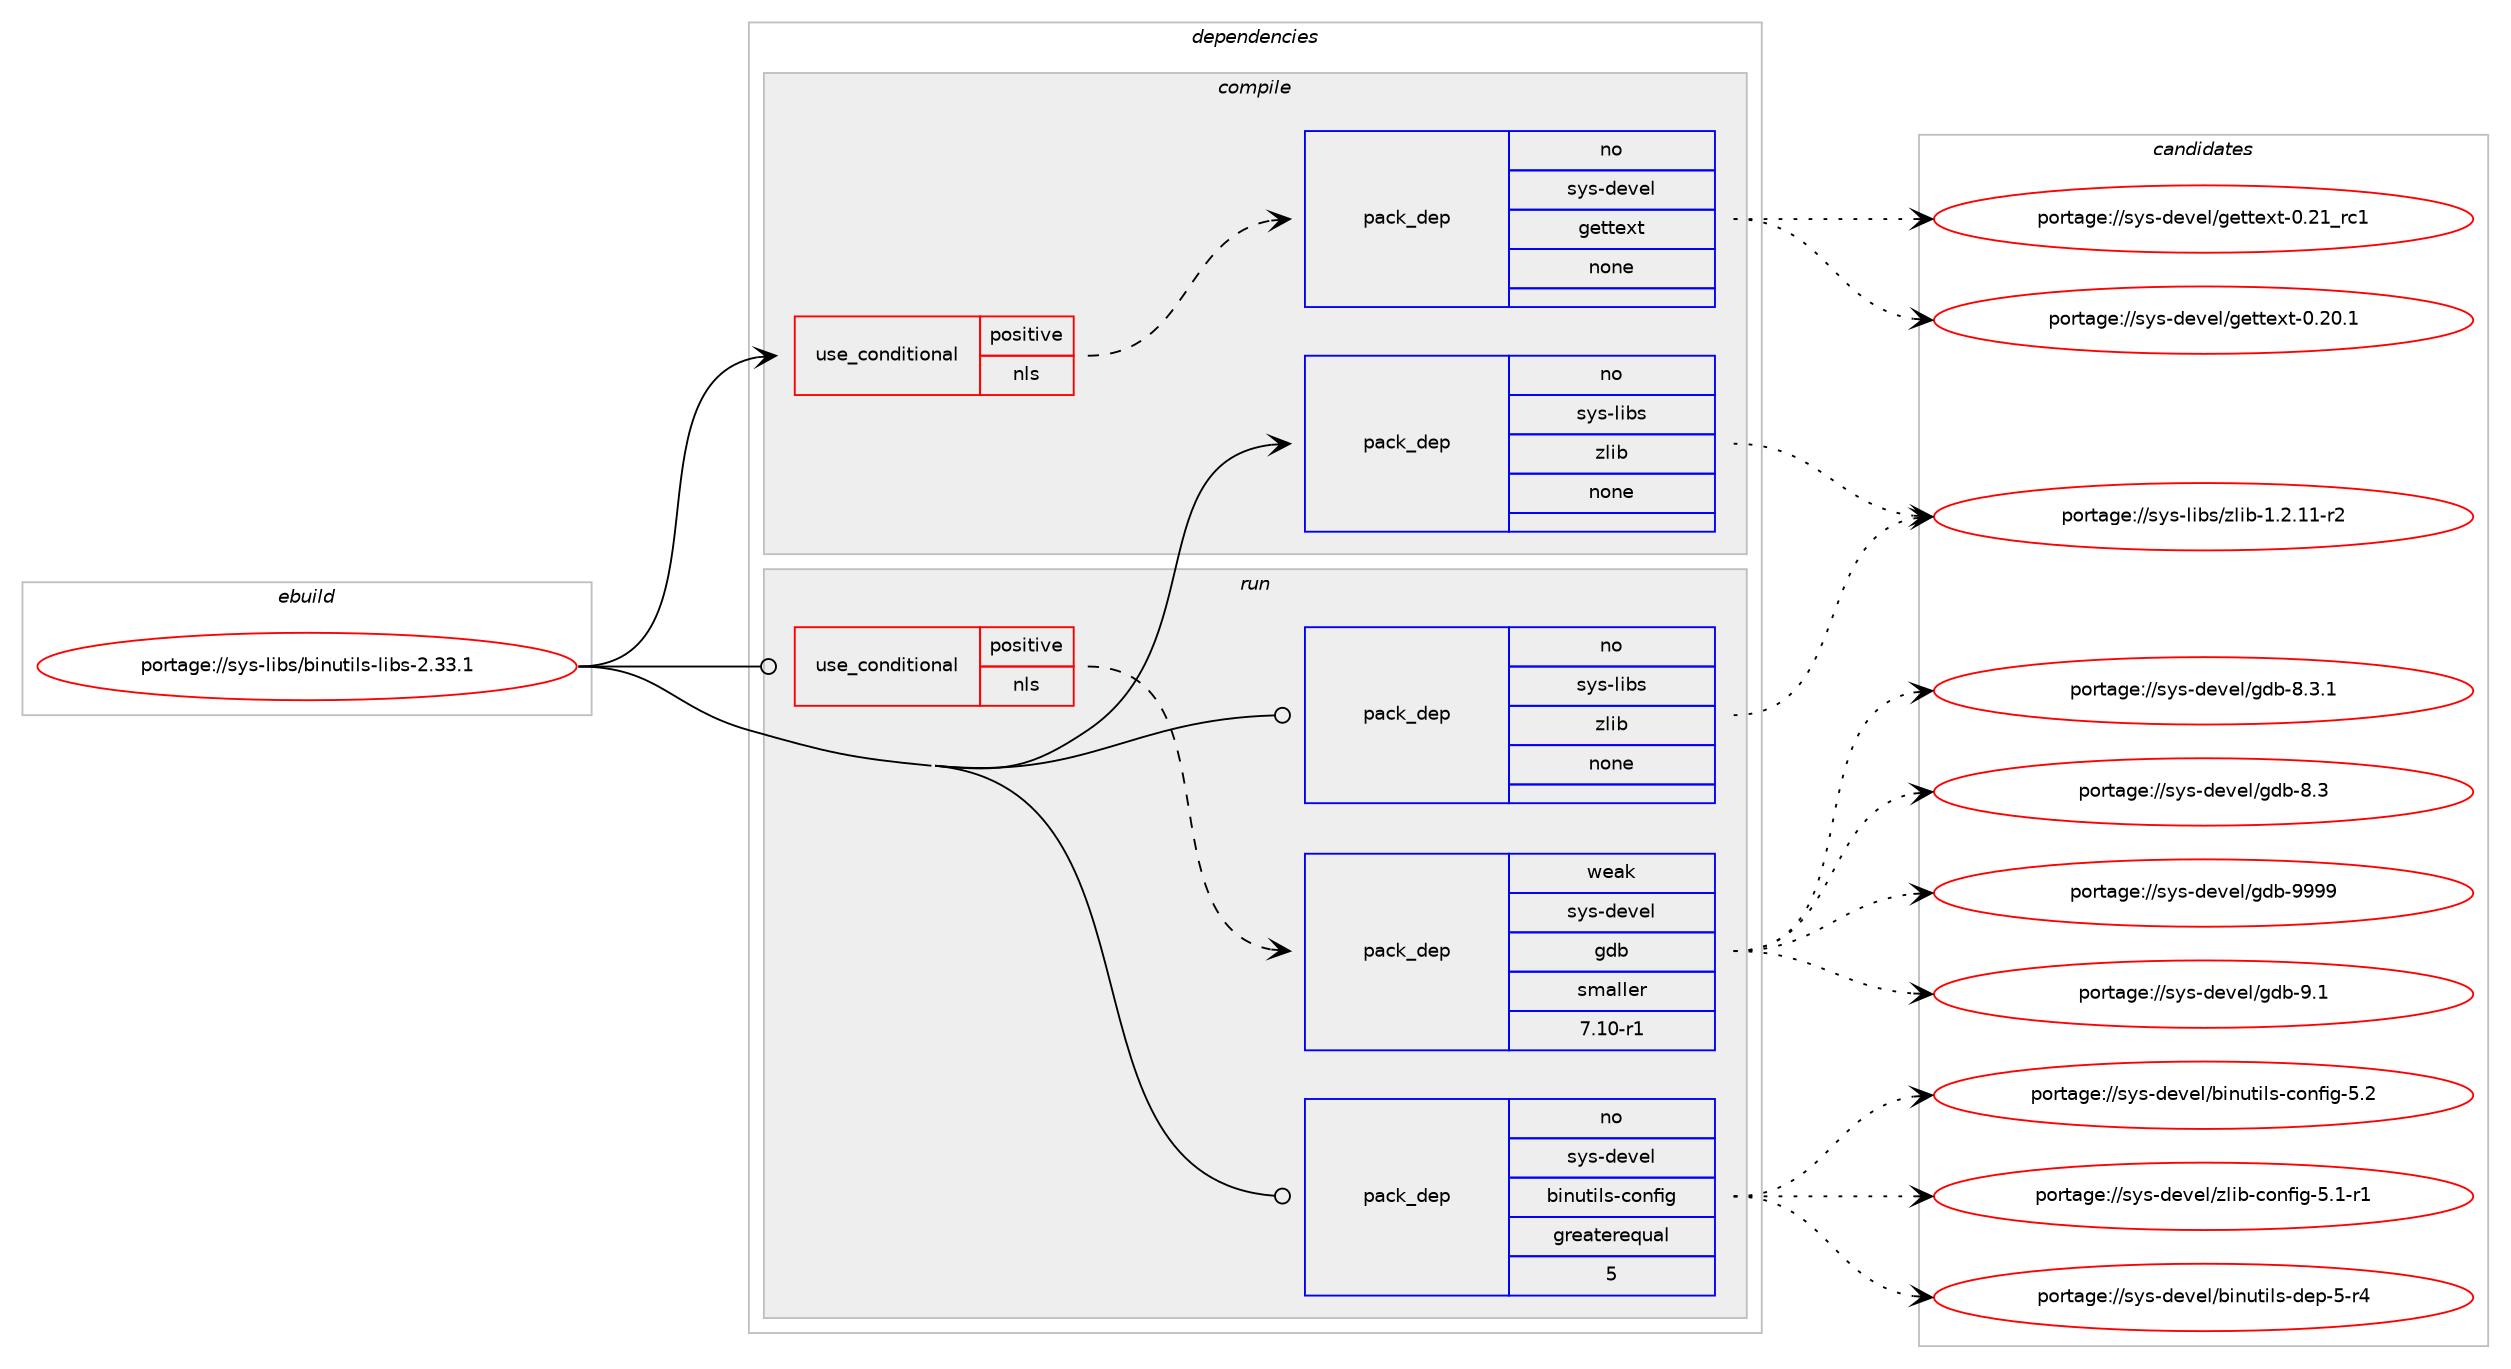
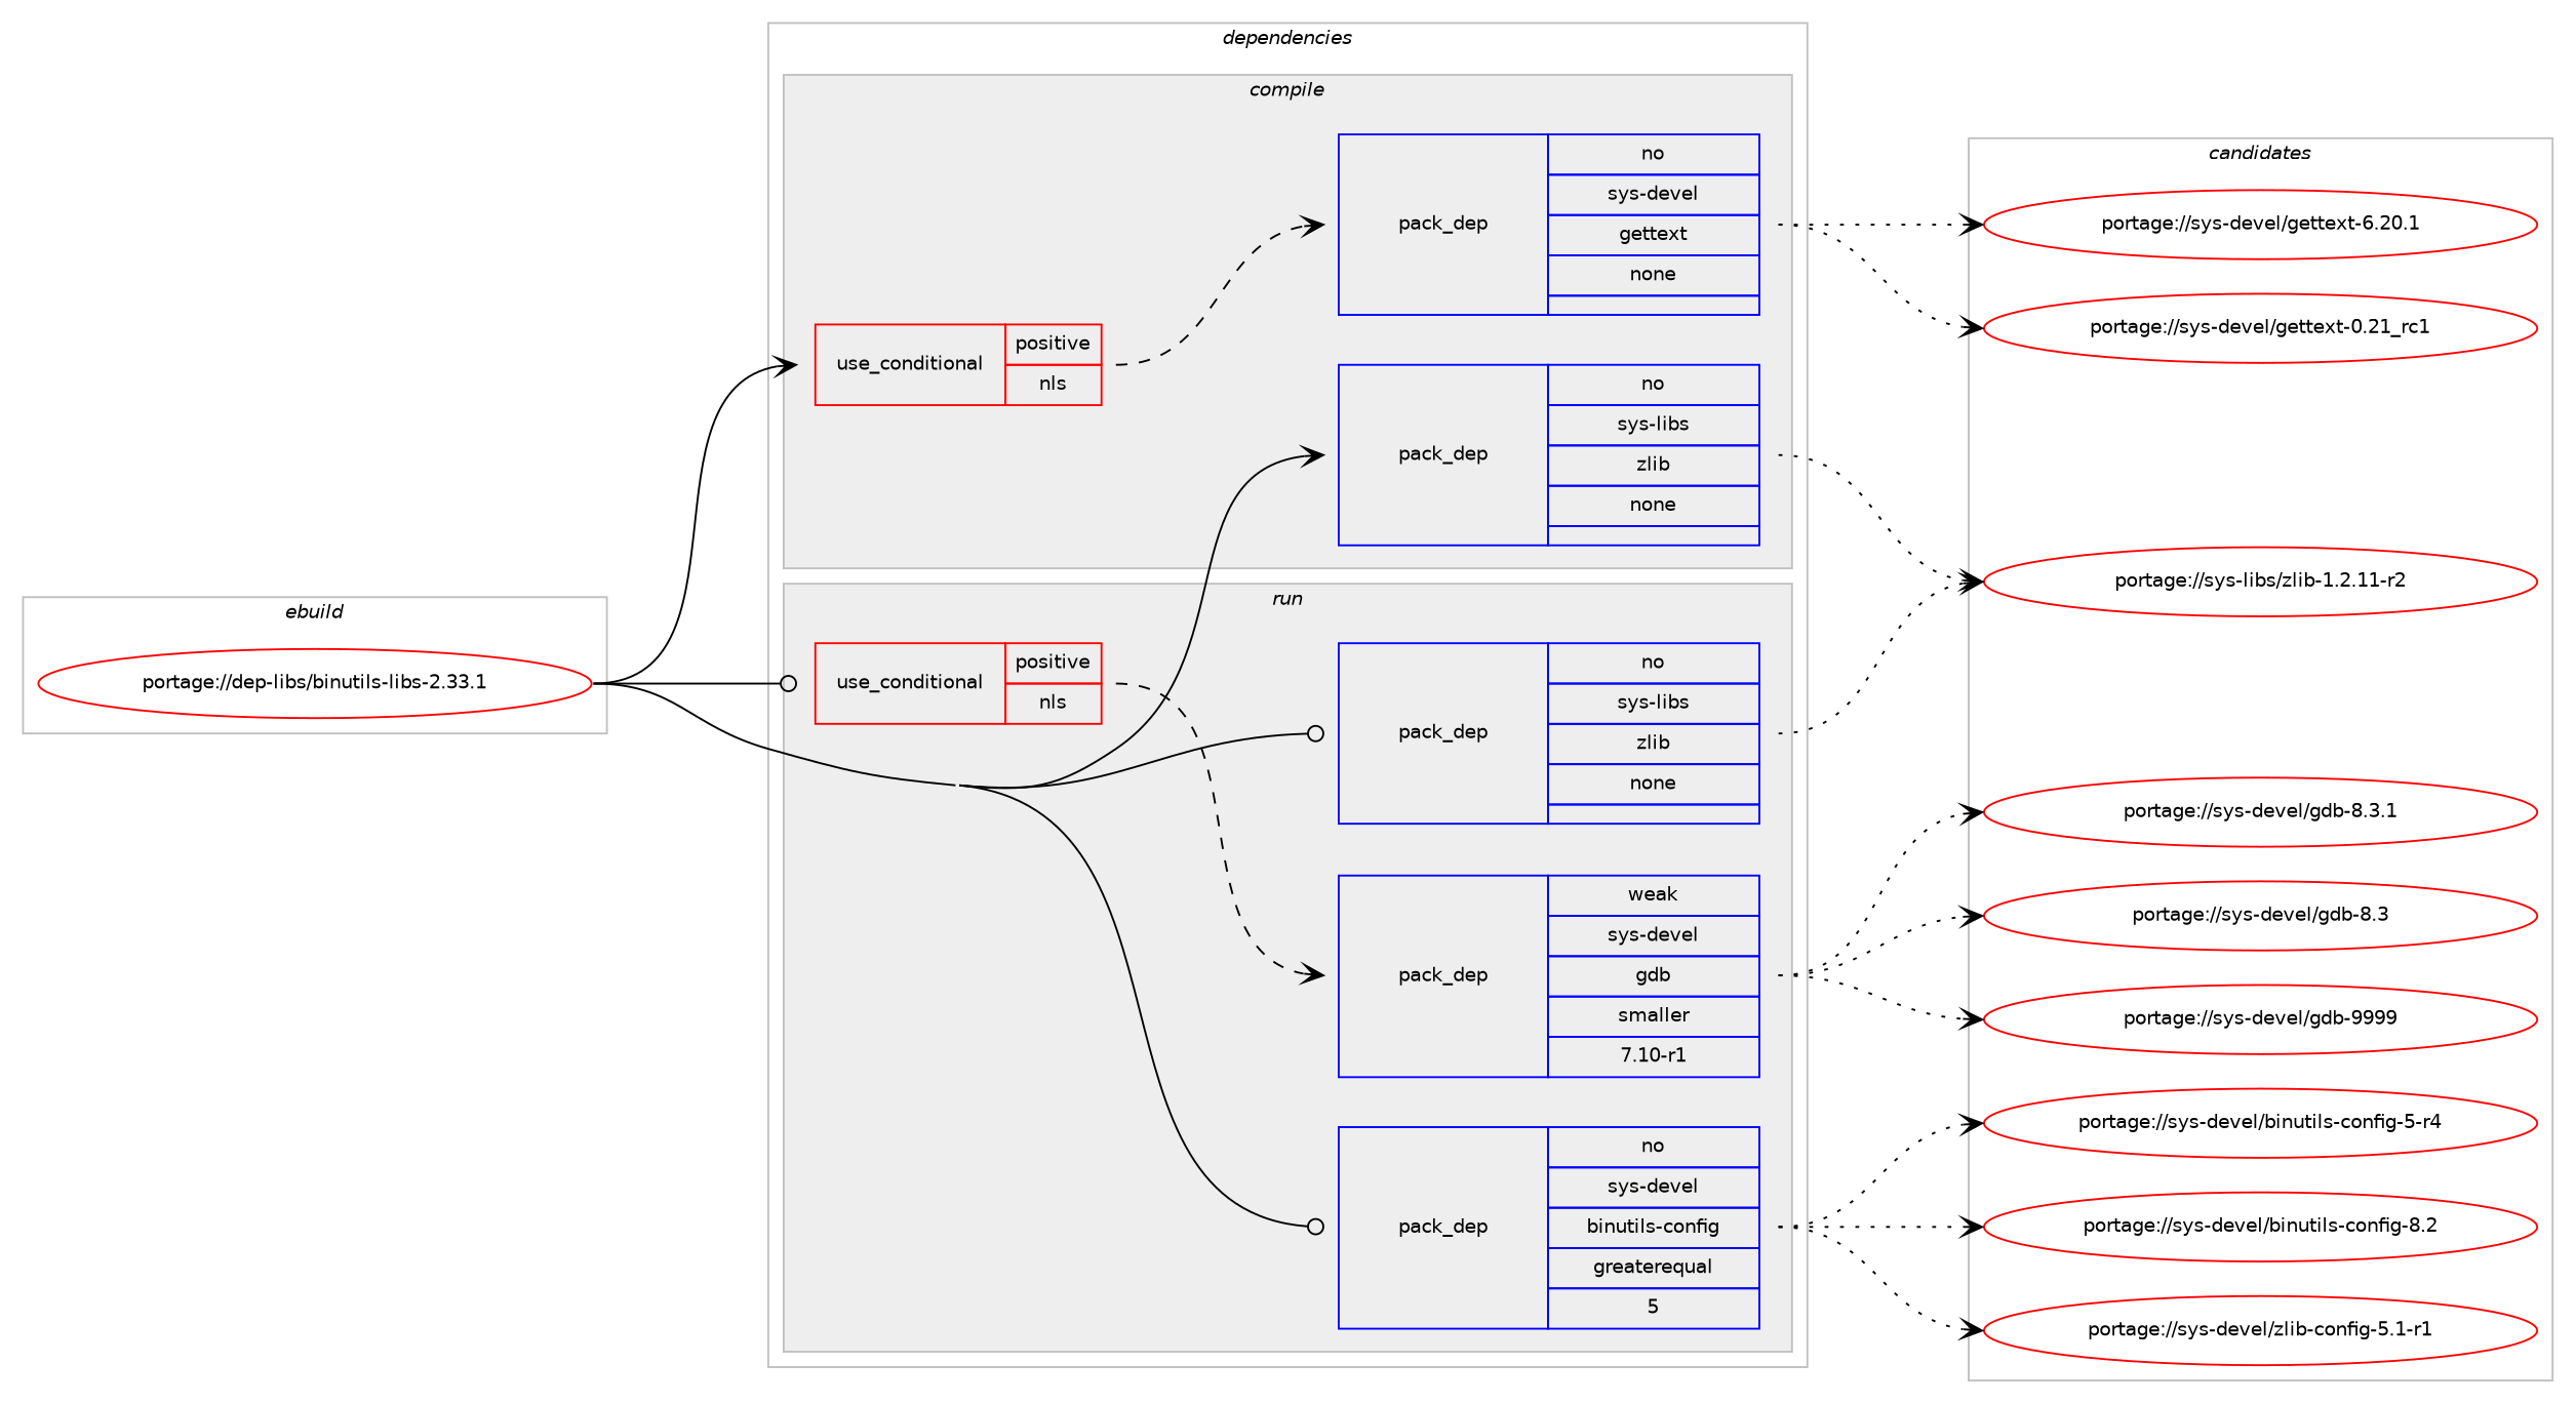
  digraph {
    compound=true
    concentrate=true
    fontname=Helvetica
    fontsize=10
    newrank=true
    rankdir=LR
    ranksep=1.5
    node [color=red fontname=Helvetica fontsize=10]
    edge [arrowhead=vee headport=w style=dotted tailport=e weight=100]
-   n1 [label="portage://sys-libs/binutils-libs-2.33.1" width=4]
+   n1 [label="portage://dep-libs/binutils-libs-2.33.1" width=4]
    n2 [color=blue label=<<TABLE BORDER="0" CELLBORDER="1" CELLSPACING="0" CELLPADDING="4" WIDTH="220"><TR><TD ROWSPAN="6" CELLPADDING="30">pack_dep</TD></TR><TR><TD WIDTH="110">no</TD></TR><TR><TD>sys-devel</TD></TR><TR><TD>gettext</TD></TR><TR><TD>none</TD></TR><TR><TD></TD></TR></TABLE>> shape=none]
    n3 [label=<<TABLE BORDER="0" CELLBORDER="1" CELLSPACING="0" CELLPADDING="4"><TR><TD ROWSPAN="3" CELLPADDING="10">use_conditional</TD></TR><TR><TD>positive</TD></TR><TR><TD>nls</TD></TR></TABLE>> shape=none]
    n4 [color=blue label=<<TABLE BORDER="0" CELLBORDER="1" CELLSPACING="0" CELLPADDING="4" WIDTH="220"><TR><TD ROWSPAN="6" CELLPADDING="30">pack_dep</TD></TR><TR><TD WIDTH="110">no</TD></TR><TR><TD>sys-libs</TD></TR><TR><TD>zlib</TD></TR><TR><TD>none</TD></TR><TR><TD></TD></TR></TABLE>> shape=none]
    n5 [color=blue label=<<TABLE BORDER="0" CELLBORDER="1" CELLSPACING="0" CELLPADDING="4" WIDTH="220"><TR><TD ROWSPAN="6" CELLPADDING="30">pack_dep</TD></TR><TR><TD WIDTH="110">weak</TD></TR><TR><TD>sys-devel</TD></TR><TR><TD>gdb</TD></TR><TR><TD>smaller</TD></TR><TR><TD>7.10-r1</TD></TR></TABLE>> shape=none]
    n6 [label=<<TABLE BORDER="0" CELLBORDER="1" CELLSPACING="0" CELLPADDING="4"><TR><TD ROWSPAN="3" CELLPADDING="10">use_conditional</TD></TR><TR><TD>positive</TD></TR><TR><TD>nls</TD></TR></TABLE>> shape=none]
    n7 [color=blue label=<<TABLE BORDER="0" CELLBORDER="1" CELLSPACING="0" CELLPADDING="4" WIDTH="220"><TR><TD ROWSPAN="6" CELLPADDING="30">pack_dep</TD></TR><TR><TD WIDTH="110">no</TD></TR><TR><TD>sys-devel</TD></TR><TR><TD>binutils-config</TD></TR><TR><TD>greaterequal</TD></TR><TR><TD>5</TD></TR></TABLE>> shape=none]
    n8 [color=blue label=<<TABLE BORDER="0" CELLBORDER="1" CELLSPACING="0" CELLPADDING="4" WIDTH="220"><TR><TD ROWSPAN="6" CELLPADDING="30">pack_dep</TD></TR><TR><TD WIDTH="110">no</TD></TR><TR><TD>sys-libs</TD></TR><TR><TD>zlib</TD></TR><TR><TD>none</TD></TR><TR><TD></TD></TR></TABLE>> shape=none]
    n9 [label="portage://sys-devel/gettext-0.21_rc1" width=4]
-   n10 [label="portage://sys-devel/gettext-0.20.1" width=4]
+   n10 [label="portage://sys-devel/gettext-6.20.1" width=4]
    n11 [label="portage://sys-libs/zlib-1.2.11-r2" width=4]
    n12 [label="portage://sys-devel/gdb-9999" width=4]
-   n13 [label="portage://sys-devel/gdb-9.1" width=4]
    n14 [label="portage://sys-devel/gdb-8.3.1" width=4]
    n15 [label="portage://sys-devel/gdb-8.3" width=4]
-   n16 [label="portage://sys-devel/binutils-config-5.2" width=4]
+   n16 [label="portage://sys-devel/binutils-config-8.2" width=4]
    n17 [label="portage://sys-devel/zlib-config-5.1-r1" width=4]
-   n18 [label="portage://sys-devel/binutils-dep-5-r4" width=4]
+   n18 [label="portage://sys-devel/binutils-config-5-r4" width=4]
    subgraph cluster_1 {
      color=gray
      label=<<i>ebuild</i>>
      rank=same
      n1
    }
    subgraph cluster_2 {
      color=gray
      label=<<i>dependencies</i>>
      subgraph cluster_3 {
        color=gray
        fillcolor="#eeeeee"
        label=<<i>compile</i>>
        style=filled
        subgraph sub_4 {
          color=gray
          fillcolor="#eeeeee"
          label=<<i>compile</i>>
          style=filled
          n3
          subgraph sub_5 {
            color=gray
            fillcolor="#eeeeee"
            label=<<i>compile</i>>
            style=filled
            n2
          }
        }
        subgraph sub_6 {
          color=gray
          fillcolor="#eeeeee"
          label=<<i>compile</i>>
          style=filled
          n4
        }
      }
      subgraph cluster_7 {
        color=gray
        fillcolor="#eeeeee"
        label=<<i>compile and run</i>>
        style=filled
      }
      subgraph cluster_8 {
        color=gray
        fillcolor="#eeeeee"
        label=<<i>run</i>>
        style=filled
        subgraph sub_9 {
          color=gray
          fillcolor="#eeeeee"
          label=<<i>run</i>>
          style=filled
          n6
          subgraph sub_10 {
            color=gray
            fillcolor="#eeeeee"
            label=<<i>run</i>>
            style=filled
            n5
          }
        }
        subgraph sub_11 {
          color=gray
          fillcolor="#eeeeee"
          label=<<i>run</i>>
          style=filled
          n7
        }
        subgraph sub_12 {
          color=gray
          fillcolor="#eeeeee"
          label=<<i>run</i>>
          style=filled
          n8
        }
      }
    }
    subgraph cluster_13 {
      color=gray
      label=<<i>candidates</i>>
      rank=same
      subgraph sub_14 {
        color=black
        label=<<i>candidates</i>>
        nodesep=1
        rank=same
        n9
        n10
      }
      subgraph sub_15 {
        color=black
        label=<<i>candidates</i>>
        nodesep=1
        rank=same
        n11
      }
      subgraph sub_16 {
        color=black
        label=<<i>candidates</i>>
        nodesep=1
        rank=same
        n12
-       n13
        n14
        n15
      }
      subgraph sub_17 {
        color=black
        label=<<i>candidates</i>>
        nodesep=1
        rank=same
        n16
        n17
        n18
      }
      subgraph sub_18 {
        color=black
        label=<<i>candidates</i>>
        nodesep=1
        rank=same
        n11
      }
    }
    n1 -> n3 [style=solid weight=20]
    n1 -> n4 [style=solid weight=20]
    n1 -> n6 [arrowhead=odot style=solid weight=20]
    n1 -> n7 [arrowhead=odot style=solid weight=20]
    n1 -> n8 [arrowhead=odot style=solid weight=20]
    n2 -> n9
    n2 -> n10
    n3 -> n2 [style=dashed weight=20]
    n4 -> n11
    n5 -> n12
-   n5 -> n13
    n5 -> n14
    n5 -> n15
    n6 -> n5 [style=dashed weight=20]
    n7 -> n16
    n7 -> n17
    n7 -> n18
    n8 -> n11
  }
